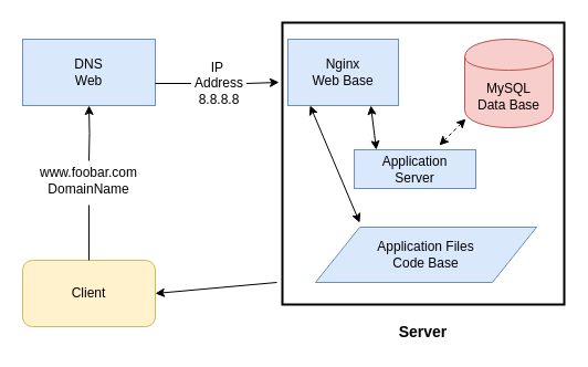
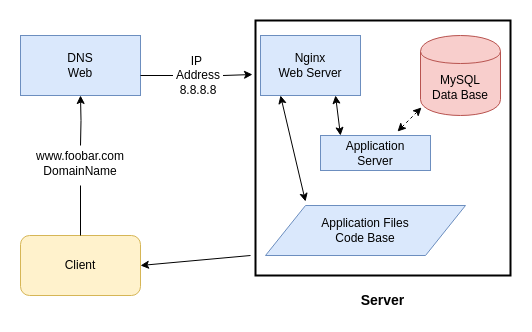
  <mxCell id="0" />
  <mxCell id="1" parent="0" />
  <mxCell id="2" value="" style="whiteSpace=wrap;html=1;aspect=fixed;strokeColor=#000000;strokeWidth=2;fillColor=none;" vertex="1" parent="1"><mxGeometry x="255" y="20" width="255" height="255" as="geometry" /></mxCell>
  <mxCell id="3" value="DNS&lt;br&gt;Web" style="rounded=0;whiteSpace=wrap;html=1;fillColor=#dae8fc;strokeColor=#6c8ebf;" vertex="1" parent="1"><mxGeometry x="20" y="35" width="120" height="60" as="geometry" /></mxCell>
  <mxCell id="4" value="" style="edgeStyle=orthogonalEdgeStyle;rounded=0;orthogonalLoop=1;jettySize=auto;html=1;strokeColor=#000000;entryX=0.5;entryY=1;entryDx=0;entryDy=0;" edge="1" parent="1" target="3"><mxGeometry relative="1" as="geometry"><mxPoint x="80" y="145" as="sourcePoint" /></mxGeometry></mxCell>
  <mxCell id="5" value="IP&amp;nbsp;&lt;br&gt;Address&lt;br&gt;8.8.8.8" style="text;html=1;strokeColor=none;fillColor=none;align=center;verticalAlign=middle;whiteSpace=wrap;rounded=0;" vertex="1" parent="1"><mxGeometry x="172.5" y="65" width="50" height="20" as="geometry" /></mxCell>
- <mxCell id="6" value="Nginx&lt;br&gt;Web Base" style="rounded=0;whiteSpace=wrap;html=1;fillColor=#dae8fc;strokeColor=#6c8ebf;" vertex="1" parent="1"><mxGeometry x="260" y="35" width="100" height="60" as="geometry" /></mxCell>
+ <mxCell id="6" value="Nginx&lt;br&gt;Web Server" style="rounded=0;whiteSpace=wrap;html=1;fillColor=#dae8fc;strokeColor=#6c8ebf;" vertex="1" parent="1"><mxGeometry x="260" y="35" width="100" height="60" as="geometry" /></mxCell>
  <mxCell id="7" value="MySQL&lt;br&gt;Data Base" style="shape=cylinder;whiteSpace=wrap;html=1;boundedLbl=1;backgroundOutline=1;fillColor=#f8cecc;strokeColor=#b85450;" vertex="1" parent="1"><mxGeometry x="420" y="35" width="80" height="80" as="geometry" /></mxCell>
  <mxCell id="8" value="Application&lt;br&gt;Server" style="rounded=0;whiteSpace=wrap;html=1;fillColor=#dae8fc;strokeColor=#6c8ebf;" vertex="1" parent="1"><mxGeometry x="320" y="135" width="110" height="35" as="geometry" /></mxCell>
- <mxCell id="9" value="Application Files&lt;br&gt;Code Base" style="shape=parallelogram;perimeter=parallelogramPerimeter;whiteSpace=wrap;html=1;fillColor=#dae8fc;strokeColor=#6c8ebf;" vertex="1" parent="1"><mxGeometry x="285" y="205" width="200" height="50" as="geometry" /></mxCell>
+ <mxCell id="9" value="Application Files&lt;br&gt;Code Base" style="shape=parallelogram;perimeter=parallelogramPerimeter;whiteSpace=wrap;html=1;fillColor=#dae8fc;strokeColor=#6c8ebf;" vertex="1" parent="1"><mxGeometry x="265" y="205" width="200" height="50" as="geometry" /></mxCell>
  <mxCell id="10" value="" style="endArrow=classic;startArrow=classic;html=1;strokeColor=#000000;exitX=0.2;exitY=-0.08;exitDx=0;exitDy=0;exitPerimeter=0;" edge="1" parent="1" source="9"><mxGeometry width="50" height="50" relative="1" as="geometry"><mxPoint x="230" y="145" as="sourcePoint" /><mxPoint x="280" y="95" as="targetPoint" /></mxGeometry></mxCell>
  <mxCell id="11" value="" style="endArrow=classic;startArrow=classic;html=1;strokeColor=#000000;exitX=0.7;exitY=-0.114;exitDx=0;exitDy=0;exitPerimeter=0;entryX=0.012;entryY=0.9;entryDx=0;entryDy=0;entryPerimeter=0;dashed=1;" edge="1" parent="1" source="8" target="7"><mxGeometry width="50" height="50" relative="1" as="geometry"><mxPoint x="370" y="125" as="sourcePoint" /><mxPoint x="420" y="115" as="targetPoint" /></mxGeometry></mxCell>
  <mxCell id="12" value="" style="endArrow=classic;startArrow=classic;html=1;strokeColor=#000000;entryX=0.75;entryY=1;entryDx=0;entryDy=0;" edge="1" parent="1" target="6"><mxGeometry width="50" height="50" relative="1" as="geometry"><mxPoint x="340" y="135" as="sourcePoint" /><mxPoint x="390" y="85" as="targetPoint" /></mxGeometry></mxCell>
  <mxCell id="13" value="Client" style="rounded=1;whiteSpace=wrap;html=1;strokeColor=#d6b656;fillColor=#fff2cc;" vertex="1" parent="1"><mxGeometry x="20" y="235" width="120" height="60" as="geometry" /></mxCell>
  <mxCell id="14" value="" style="endArrow=none;html=1;strokeColor=#000000;entryX=0;entryY=0.5;entryDx=0;entryDy=0;" edge="1" parent="1" target="5"><mxGeometry width="50" height="50" relative="1" as="geometry"><mxPoint x="140" y="75" as="sourcePoint" /><mxPoint x="190" y="25" as="targetPoint" /></mxGeometry></mxCell>
  <mxCell id="15" value="" style="endArrow=classic;html=1;strokeColor=#000000;" edge="1" parent="1"><mxGeometry width="50" height="50" relative="1" as="geometry"><mxPoint x="222.5" y="75" as="sourcePoint" /><mxPoint x="252" y="74" as="targetPoint" /></mxGeometry></mxCell>
  <mxCell id="16" value="" style="endArrow=classic;html=1;strokeColor=#000000;entryX=1;entryY=0.5;entryDx=0;entryDy=0;" edge="1" parent="1" target="13"><mxGeometry width="50" height="50" relative="1" as="geometry"><mxPoint x="250" y="255" as="sourcePoint" /><mxPoint x="150" y="265" as="targetPoint" /></mxGeometry></mxCell>
  <mxCell id="17" value="www.foobar.com&lt;br&gt;DomainName" style="text;html=1;strokeColor=none;fillColor=none;align=center;verticalAlign=middle;whiteSpace=wrap;rounded=0;" vertex="1" parent="1"><mxGeometry x="60" y="152.5" width="40" height="20" as="geometry" /></mxCell>
  <mxCell id="18" value="" style="endArrow=none;html=1;strokeColor=#000000;" edge="1" parent="1"><mxGeometry width="50" height="50" relative="1" as="geometry"><mxPoint x="80" y="235" as="sourcePoint" /><mxPoint x="80" y="185" as="targetPoint" /></mxGeometry></mxCell>
  <mxCell id="19" value="&lt;b style=&quot;font-size: 14px&quot;&gt;Server&lt;br&gt;&lt;/b&gt;" style="text;html=1;strokeColor=none;fillColor=none;align=center;verticalAlign=middle;whiteSpace=wrap;rounded=0;" vertex="1" parent="1"><mxGeometry x="360" y="290" width="45" height="20" as="geometry" /></mxCell>
